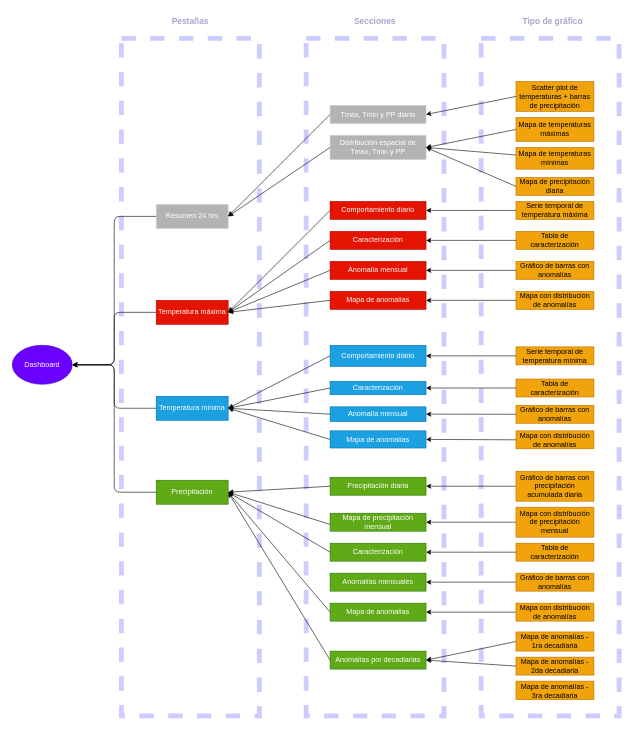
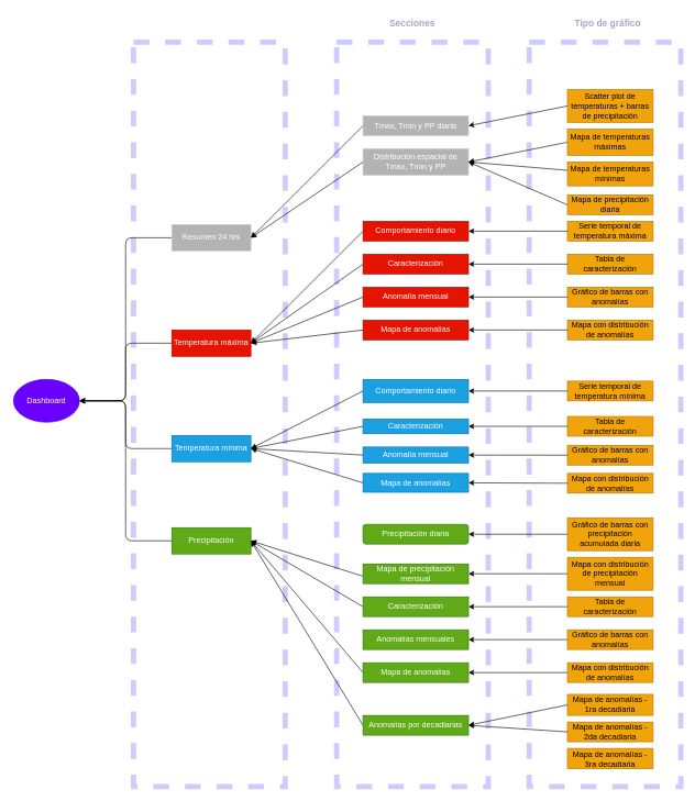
  <mxCell id="0" />
  <mxCell id="1" parent="0" />
  <mxCell id="2" value="" style="rounded=0;whiteSpace=wrap;html=1;fillColor=none;dashed=1;strokeColor=#CCCCFF;strokeWidth=8;" parent="1" vertex="1"><mxGeometry x="202" y="63" width="230" height="1130" as="geometry" /></mxCell>
  <mxCell id="3" value="" style="rounded=0;whiteSpace=wrap;html=1;fillColor=none;dashed=1;strokeColor=#CCCCFF;strokeWidth=8;" parent="1" vertex="1"><mxGeometry x="510" y="63" width="230" height="1130" as="geometry" /></mxCell>
  <mxCell id="4" value="" style="rounded=0;whiteSpace=wrap;html=1;fillColor=none;dashed=1;strokeColor=#CCCCFF;strokeWidth=8;" parent="1" vertex="1"><mxGeometry x="802" y="63" width="230" height="1130" as="geometry" /></mxCell>
  <mxCell id="5" value="" style="html=1;strokeColor=#000000;edgeStyle=elbowEdgeStyle;" parent="1" source="10" target="9" edge="1"><mxGeometry relative="1" as="geometry" /></mxCell>
  <mxCell id="6" value="" style="edgeStyle=elbowEdgeStyle;html=1;strokeColor=#030303;exitX=0;exitY=0.5;exitDx=0;exitDy=0;" parent="1" source="11" target="9" edge="1"><mxGeometry relative="1" as="geometry" /></mxCell>
  <mxCell id="7" value="" style="edgeStyle=elbowEdgeStyle;html=1;strokeColor=#030303;" parent="1" source="17" target="9" edge="1"><mxGeometry relative="1" as="geometry" /></mxCell>
  <mxCell id="8" value="" style="edgeStyle=elbowEdgeStyle;html=1;strokeColor=#080808;" parent="1" source="18" target="9" edge="1"><mxGeometry relative="1" as="geometry" /></mxCell>
  <mxCell id="9" value="Dashboard" style="ellipse;whiteSpace=wrap;html=1;fillColor=#6a00ff;fontColor=#ffffff;strokeColor=#3700CC;" parent="1" vertex="1"><mxGeometry x="20" y="575" width="100" height="65" as="geometry" /></mxCell>
  <mxCell id="10" value="Resumen 24 hrs" style="whiteSpace=wrap;html=1;fillColor=#B3B3B3;strokeColor=#CCCCCC;fontColor=#ffffff;" parent="1" vertex="1"><mxGeometry x="260" y="340" width="120" height="40" as="geometry" /></mxCell>
  <mxCell id="11" value="Temperatura máxima" style="whiteSpace=wrap;html=1;fillColor=#e51400;strokeColor=#B20000;fontColor=#ffffff;" parent="1" vertex="1"><mxGeometry x="260" y="500" width="120" height="40" as="geometry" /></mxCell>
- <mxCell id="12" value="" style="edgeStyle=none;html=1;strokeColor=#030303;fontColor=#FFFFFF;entryX=1;entryY=0.5;entryDx=0;entryDy=0;exitX=0;exitY=0.5;exitDx=0;exitDy=0;" parent="1" source="43" target="17" edge="1"><mxGeometry relative="1" as="geometry" /></mxCell>
  <mxCell id="13" style="edgeStyle=none;html=1;exitX=0;exitY=0.5;exitDx=0;exitDy=0;entryX=1;entryY=0.5;entryDx=0;entryDy=0;strokeColor=#030303;fontColor=#FFFFFF;" parent="1" source="49" target="17" edge="1"><mxGeometry relative="1" as="geometry" /></mxCell>
  <mxCell id="14" style="edgeStyle=none;html=1;exitX=0;exitY=0.5;exitDx=0;exitDy=0;strokeColor=#030303;fontColor=#FFFFFF;entryX=1;entryY=0.5;entryDx=0;entryDy=0;" parent="1" source="50" target="17" edge="1"><mxGeometry relative="1" as="geometry"><mxPoint x="560" y="965" as="sourcePoint" /></mxGeometry></mxCell>
  <mxCell id="15" style="edgeStyle=none;html=1;exitX=0;exitY=0.5;exitDx=0;exitDy=0;entryX=1;entryY=0.5;entryDx=0;entryDy=0;strokeColor=#030303;fontColor=#FFFFFF;" parent="1" source="45" target="17" edge="1"><mxGeometry relative="1" as="geometry" /></mxCell>
  <mxCell id="16" style="edgeStyle=none;html=1;exitX=-0.001;exitY=0.622;exitDx=0;exitDy=0;entryX=1;entryY=0.5;entryDx=0;entryDy=0;strokeColor=#030303;fontColor=#FFFFFF;exitPerimeter=0;" parent="1" source="71" target="17" edge="1"><mxGeometry relative="1" as="geometry" /></mxCell>
  <mxCell id="17" value="Precipitación" style="whiteSpace=wrap;html=1;fillColor=#60a917;fontColor=#ffffff;strokeColor=#2D7600;" parent="1" vertex="1"><mxGeometry x="260" y="800" width="120" height="40" as="geometry" /></mxCell>
  <mxCell id="18" value="Temperatura mínima" style="whiteSpace=wrap;html=1;fillColor=#1ba1e2;strokeColor=#006EAF;fontColor=#ffffff;" parent="1" vertex="1"><mxGeometry x="260" y="660" width="120" height="40" as="geometry" /></mxCell>
  <mxCell id="19" value="" style="group;" parent="1" vertex="1" connectable="0"><mxGeometry x="550" y="575" width="160" height="171.3" as="geometry" /></mxCell>
  <mxCell id="20" value="Comportamiento diario" style="whiteSpace=wrap;html=1;fillColor=#1ba1e2;strokeColor=#006EAF;fontColor=#ffffff;" parent="19" vertex="1"><mxGeometry width="160" height="35.2" as="geometry" /></mxCell>
  <mxCell id="21" value="Caracterización" style="whiteSpace=wrap;html=1;fillColor=#1ba1e2;strokeColor=#006EAF;fontColor=#ffffff;" parent="19" vertex="1"><mxGeometry y="60" width="160" height="22.44" as="geometry" /></mxCell>
  <mxCell id="22" value="Anomalía mensual" style="rounded=0;whiteSpace=wrap;html=1;strokeColor=#006EAF;fontColor=#ffffff;fillColor=#1ba1e2;" parent="19" vertex="1"><mxGeometry y="102.603" width="160" height="24.487" as="geometry" /></mxCell>
  <mxCell id="23" value="Mapa de anomalías" style="whiteSpace=wrap;html=1;fillColor=#1ba1e2;strokeColor=#006EAF;fontColor=#ffffff;" parent="19" vertex="1"><mxGeometry y="142.604" width="160" height="28.696" as="geometry" /></mxCell>
  <mxCell id="24" value="" style="group;" parent="1" vertex="1" connectable="0"><mxGeometry x="550" y="335" width="160" height="180" as="geometry" /></mxCell>
  <mxCell id="25" value="Comportamiento diario" style="whiteSpace=wrap;html=1;fillColor=#e51400;strokeColor=#B20000;fontColor=#ffffff;" parent="24" vertex="1"><mxGeometry width="160" height="30" as="geometry" /></mxCell>
  <mxCell id="26" value="Caracterización" style="whiteSpace=wrap;html=1;fillColor=#e51400;strokeColor=#B20000;fontColor=#ffffff;" parent="24" vertex="1"><mxGeometry y="50" width="160" height="30" as="geometry" /></mxCell>
  <mxCell id="27" value="Anomalía mensual" style="rounded=0;whiteSpace=wrap;html=1;strokeColor=#B20000;fontColor=#ffffff;fillColor=#e51400;" parent="24" vertex="1"><mxGeometry y="100" width="160" height="30" as="geometry" /></mxCell>
  <mxCell id="28" value="Mapa de anomalías" style="whiteSpace=wrap;html=1;fillColor=#e51400;strokeColor=#B20000;fontColor=#ffffff;" parent="24" vertex="1"><mxGeometry y="150" width="160" height="30" as="geometry" /></mxCell>
  <mxCell id="29" value="" style="group;" parent="1" vertex="1" connectable="0"><mxGeometry x="550" y="175" width="160" height="90" as="geometry" /></mxCell>
  <mxCell id="30" value="Tmax, Tmin y PP diaria" style="whiteSpace=wrap;html=1;fillColor=#B3B3B3;strokeColor=#CCCCCC;fontColor=#FFFFFF;" parent="29" vertex="1"><mxGeometry width="160" height="30" as="geometry" /></mxCell>
  <mxCell id="31" value="Distribución espacial de Tmax, Tmin y PP" style="whiteSpace=wrap;html=1;fillColor=#B3B3B3;strokeColor=#CCCCCC;fontColor=#FFFFFF;" parent="29" vertex="1"><mxGeometry y="50" width="160" height="40" as="geometry" /></mxCell>
  <mxCell id="32" value="" style="edgeStyle=none;html=1;strokeColor=#030303;fontColor=#FFFFFF;entryX=1;entryY=0.5;entryDx=0;entryDy=0;" parent="1" source="56" target="31" edge="1"><mxGeometry relative="1" as="geometry" /></mxCell>
  <mxCell id="33" style="edgeStyle=none;html=1;exitX=0;exitY=0.5;exitDx=0;exitDy=0;entryX=1;entryY=0.5;entryDx=0;entryDy=0;strokeColor=#030303;fontColor=#FFFFFF;" parent="1" source="57" target="31" edge="1"><mxGeometry relative="1" as="geometry" /></mxCell>
  <mxCell id="34" style="edgeStyle=none;html=1;exitX=0;exitY=0.5;exitDx=0;exitDy=0;entryX=1;entryY=0.5;entryDx=0;entryDy=0;strokeColor=#030303;fontColor=#FFFFFF;" parent="1" source="55" target="31" edge="1"><mxGeometry relative="1" as="geometry" /></mxCell>
  <mxCell id="35" value="Scatter plot de temperaturas + barras de precipitación" style="whiteSpace=wrap;html=1;fillColor=#f0a30a;strokeColor=#BD7000;fontColor=#000000;" parent="1" vertex="1"><mxGeometry x="860" y="135" width="130" height="50" as="geometry" /></mxCell>
  <mxCell id="36" style="edgeStyle=none;html=1;exitX=0;exitY=0.5;exitDx=0;exitDy=0;entryX=1;entryY=0.5;entryDx=0;entryDy=0;strokeColor=#030303;fontColor=#FFFFFF;" parent="1" source="35" target="30" edge="1"><mxGeometry relative="1" as="geometry" /></mxCell>
  <mxCell id="37" value="" style="group;" parent="1" vertex="1" connectable="0"><mxGeometry x="860" y="340" width="130" height="170" as="geometry" /></mxCell>
  <mxCell id="38" value="Serie temporal de temperatura máxima" style="whiteSpace=wrap;html=1;fillColor=#f0a30a;strokeColor=#BD7000;fontColor=#000000;" parent="37" vertex="1"><mxGeometry y="-5" width="130" height="30" as="geometry" /></mxCell>
  <mxCell id="39" value="Tabla de caracterización" style="whiteSpace=wrap;html=1;fillColor=#f0a30a;strokeColor=#BD7000;fontColor=#000000;" parent="37" vertex="1"><mxGeometry y="45" width="130" height="30" as="geometry" /></mxCell>
  <mxCell id="40" value="Gráfico de barras con anomalías" style="whiteSpace=wrap;html=1;fillColor=#f0a30a;strokeColor=#BD7000;fontColor=#000000;" parent="37" vertex="1"><mxGeometry y="95" width="130" height="30" as="geometry" /></mxCell>
  <mxCell id="41" value="Mapa con distribución de anomalías" style="whiteSpace=wrap;html=1;fillColor=#f0a30a;strokeColor=#BD7000;fontColor=#000000;" parent="37" vertex="1"><mxGeometry y="145" width="130" height="30" as="geometry" /></mxCell>
  <mxCell id="42" style="edgeStyle=none;html=1;exitX=0;exitY=0.5;exitDx=0;exitDy=0;entryX=1;entryY=0.5;entryDx=0;entryDy=0;strokeColor=#030303;fontColor=#FFFFFF;" parent="1" source="66" target="43" edge="1"><mxGeometry relative="1" as="geometry" /></mxCell>
- <mxCell id="43" value="Precipitación diaria" style="whiteSpace=wrap;html=1;fillColor=#60a917;strokeColor=#2D7600;fontColor=#ffffff;" parent="1" vertex="1"><mxGeometry x="550" y="795" width="160" height="30" as="geometry" /></mxCell>
+ <mxCell id="43" value="Precipitación diaria" style="whiteSpace=wrap;html=1;fillColor=#60a917;strokeColor=#2D7600;fontColor=#ffffff;rounded=1;" parent="1" vertex="1"><mxGeometry x="550" y="795" width="160" height="30" as="geometry" /></mxCell>
  <mxCell id="44" style="edgeStyle=none;html=1;exitX=0;exitY=0.5;exitDx=0;exitDy=0;entryX=1;entryY=0.5;entryDx=0;entryDy=0;strokeColor=#030303;fontColor=#FFFFFF;" parent="1" source="67" target="45" edge="1"><mxGeometry relative="1" as="geometry" /></mxCell>
  <mxCell id="45" value="Caracterización" style="whiteSpace=wrap;html=1;fillColor=#60a917;strokeColor=#2D7600;fontColor=#ffffff;" parent="1" vertex="1"><mxGeometry x="550" y="905" width="160" height="30" as="geometry" /></mxCell>
  <mxCell id="46" style="edgeStyle=none;html=1;exitX=0;exitY=0.5;exitDx=0;exitDy=0;entryX=1;entryY=0.5;entryDx=0;entryDy=0;strokeColor=#030303;fontColor=#FFFFFF;" parent="1" source="68" target="47" edge="1"><mxGeometry relative="1" as="geometry" /></mxCell>
  <mxCell id="47" value="Anomalías mensuales" style="whiteSpace=wrap;html=1;fillColor=#60a917;strokeColor=#2D7600;fontColor=#ffffff;" parent="1" vertex="1"><mxGeometry x="550" y="955" width="160" height="30" as="geometry" /></mxCell>
  <mxCell id="48" style="edgeStyle=none;html=1;exitX=0;exitY=0.5;exitDx=0;exitDy=0;entryX=1;entryY=0.5;entryDx=0;entryDy=0;strokeColor=#030303;fontColor=#FFFFFF;" parent="1" source="69" target="49" edge="1"><mxGeometry relative="1" as="geometry" /></mxCell>
  <mxCell id="49" value="Mapa de anomalías" style="whiteSpace=wrap;html=1;fillColor=#60a917;strokeColor=#2D7600;fontColor=#ffffff;" parent="1" vertex="1"><mxGeometry x="550" y="1005" width="160" height="30" as="geometry" /></mxCell>
  <mxCell id="50" value="Anomalías por decadiarias" style="rounded=0;whiteSpace=wrap;html=1;strokeColor=#2D7600;fontColor=#ffffff;fillColor=#60a917;" parent="1" vertex="1"><mxGeometry x="550" y="1085" width="160" height="30" as="geometry" /></mxCell>
  <mxCell id="51" value="" style="group;" parent="1" vertex="1" connectable="0"><mxGeometry x="860" y="1065" width="130" height="101" as="geometry" /></mxCell>
  <mxCell id="52" value="Mapa de anomalías - 2da decadiaria" style="whiteSpace=wrap;html=1;fillColor=#f0a30a;strokeColor=#BD7000;fontColor=#000000;" parent="51" vertex="1"><mxGeometry y="30" width="130" height="30" as="geometry" /></mxCell>
  <mxCell id="53" value="Mapa de anomalías - 1ra decadiaria" style="whiteSpace=wrap;html=1;fillColor=#f0a30a;strokeColor=#BD7000;fontColor=#000000;" parent="51" vertex="1"><mxGeometry y="-12" width="130" height="32" as="geometry" /></mxCell>
  <mxCell id="54" value="Mapa de anomalías - 3ra decadiaria" style="whiteSpace=wrap;html=1;fillColor=#f0a30a;strokeColor=#BD7000;fontColor=#000000;" parent="51" vertex="1"><mxGeometry y="70" width="130" height="31" as="geometry" /></mxCell>
  <mxCell id="55" value="Mapa de precipitación diaria" style="whiteSpace=wrap;html=1;fillColor=#f0a30a;strokeColor=#BD7000;fontColor=#000000;" parent="1" vertex="1"><mxGeometry x="860" y="295" width="130" height="30" as="geometry" /></mxCell>
  <mxCell id="56" value="Mapa de temperaturas mínimas" style="whiteSpace=wrap;html=1;fillColor=#f0a30a;strokeColor=#BD7000;fontColor=#000000;" parent="1" vertex="1"><mxGeometry x="860" y="245" width="130" height="36.25" as="geometry" /></mxCell>
  <mxCell id="57" value="Mapa de temperaturas máximas" style="whiteSpace=wrap;html=1;fillColor=#f0a30a;strokeColor=#BD7000;fontColor=#000000;" parent="1" vertex="1"><mxGeometry x="860" y="195" width="130" height="40" as="geometry" /></mxCell>
  <mxCell id="58" value="Serie temporal de temperatura mínima" style="whiteSpace=wrap;html=1;fillColor=#f0a30a;strokeColor=#BD7000;fontColor=#000000;" parent="1" vertex="1"><mxGeometry x="860" y="577.6" width="130" height="30" as="geometry" /></mxCell>
  <mxCell id="59" value="Tabla de caracterización" style="whiteSpace=wrap;html=1;fillColor=#f0a30a;strokeColor=#BD7000;fontColor=#000000;" parent="1" vertex="1"><mxGeometry x="860" y="631.22" width="130" height="30" as="geometry" /></mxCell>
  <mxCell id="60" value="Gráfico de barras con anomalías" style="whiteSpace=wrap;html=1;fillColor=#f0a30a;strokeColor=#BD7000;fontColor=#000000;" parent="1" vertex="1"><mxGeometry x="860" y="675" width="130" height="30" as="geometry" /></mxCell>
  <mxCell id="61" value="Mapa con distribución de anomalías" style="whiteSpace=wrap;html=1;fillColor=#f0a30a;strokeColor=#BD7000;fontColor=#000000;" parent="1" vertex="1"><mxGeometry x="860" y="717.6" width="130" height="30" as="geometry" /></mxCell>
  <mxCell id="62" style="edgeStyle=none;html=1;exitX=0;exitY=0.5;exitDx=0;exitDy=0;entryX=1;entryY=0.5;entryDx=0;entryDy=0;strokeColor=#030303;fontColor=#FFFFFF;" parent="1" source="58" target="20" edge="1"><mxGeometry relative="1" as="geometry" /></mxCell>
  <mxCell id="63" style="edgeStyle=none;html=1;exitX=0;exitY=0.5;exitDx=0;exitDy=0;entryX=1;entryY=0.5;entryDx=0;entryDy=0;strokeColor=#030303;fontColor=#FFFFFF;" parent="1" source="59" target="21" edge="1"><mxGeometry relative="1" as="geometry" /></mxCell>
  <mxCell id="64" style="edgeStyle=none;html=1;exitX=0;exitY=0.5;exitDx=0;exitDy=0;entryX=1;entryY=0.5;entryDx=0;entryDy=0;strokeColor=#030303;fontColor=#FFFFFF;" parent="1" source="60" target="22" edge="1"><mxGeometry relative="1" as="geometry" /></mxCell>
  <mxCell id="65" style="edgeStyle=none;html=1;exitX=0;exitY=0.5;exitDx=0;exitDy=0;entryX=1;entryY=0.5;entryDx=0;entryDy=0;strokeColor=#030303;fontColor=#FFFFFF;" parent="1" source="61" target="23" edge="1"><mxGeometry relative="1" as="geometry" /></mxCell>
  <mxCell id="66" value="Gráfico de barras con precipitación acumulada diaria" style="whiteSpace=wrap;html=1;fillColor=#f0a30a;strokeColor=#BD7000;fontColor=#000000;" parent="1" vertex="1"><mxGeometry x="860" y="785" width="130" height="50" as="geometry" /></mxCell>
  <mxCell id="67" value="Tabla de caracterización" style="whiteSpace=wrap;html=1;fillColor=#f0a30a;strokeColor=#BD7000;fontColor=#000000;" parent="1" vertex="1"><mxGeometry x="860" y="905" width="130" height="30" as="geometry" /></mxCell>
  <mxCell id="68" value="Gráfico de barras con anomalías" style="whiteSpace=wrap;html=1;fillColor=#f0a30a;strokeColor=#BD7000;fontColor=#000000;" parent="1" vertex="1"><mxGeometry x="860" y="955" width="130" height="30" as="geometry" /></mxCell>
  <mxCell id="69" value="Mapa con distribución de anomalías" style="whiteSpace=wrap;html=1;fillColor=#f0a30a;strokeColor=#BD7000;fontColor=#000000;" parent="1" vertex="1"><mxGeometry x="860" y="1005" width="130" height="30" as="geometry" /></mxCell>
  <mxCell id="70" style="edgeStyle=none;html=1;exitX=0;exitY=0.5;exitDx=0;exitDy=0;entryX=1;entryY=0.5;entryDx=0;entryDy=0;strokeColor=#030303;fontColor=#FFFFFF;" parent="1" source="72" target="71" edge="1"><mxGeometry relative="1" as="geometry" /></mxCell>
  <mxCell id="71" value="Mapa de precipitación mensual" style="rounded=0;whiteSpace=wrap;html=1;strokeColor=#2D7600;fontColor=#ffffff;fillColor=#60a917;" parent="1" vertex="1"><mxGeometry x="550" y="855" width="160" height="30" as="geometry" /></mxCell>
  <mxCell id="72" value="Mapa con distribución de precipitación mensual" style="whiteSpace=wrap;html=1;fillColor=#f0a30a;strokeColor=#BD7000;fontColor=#000000;" parent="1" vertex="1"><mxGeometry x="860" y="845" width="130" height="50" as="geometry" /></mxCell>
- <mxCell id="73" value="&lt;font size=&quot;1&quot; color=&quot;#a5a5cf&quot;&gt;&lt;b style=&quot;font-size: 14px;&quot;&gt;Pestañas&lt;/b&gt;&lt;/font&gt;" style="text;html=1;strokeColor=none;fillColor=none;align=center;verticalAlign=middle;whiteSpace=wrap;rounded=1;shadow=0;glass=0;" parent="1" vertex="1"><mxGeometry x="287" y="20" width="60" height="30" as="geometry" /></mxCell>
  <mxCell id="74" value="&lt;font size=&quot;1&quot; color=&quot;#a5a5cf&quot;&gt;&lt;b style=&quot;font-size: 14px;&quot;&gt;Secciones&lt;/b&gt;&lt;/font&gt;" style="text;html=1;strokeColor=none;fillColor=none;align=center;verticalAlign=middle;whiteSpace=wrap;rounded=1;shadow=0;glass=0;" parent="1" vertex="1"><mxGeometry x="595" y="20" width="60" height="30" as="geometry" /></mxCell>
  <mxCell id="75" value="&lt;font size=&quot;1&quot; color=&quot;#a5a5cf&quot;&gt;&lt;b style=&quot;font-size: 14px;&quot;&gt;Tipo de gráfico&lt;/b&gt;&lt;/font&gt;" style="text;html=1;strokeColor=none;fillColor=none;align=center;verticalAlign=middle;whiteSpace=wrap;rounded=1;shadow=0;glass=0;" parent="1" vertex="1"><mxGeometry x="839" y="20" width="165" height="30" as="geometry" /></mxCell>
  <mxCell id="76" value="" style="edgeStyle=none;html=1;strokeColor=#030303;exitX=0;exitY=0.5;exitDx=0;exitDy=0;entryX=1;entryY=0.5;entryDx=0;entryDy=0;" parent="1" source="30" target="10" edge="1"><mxGeometry relative="1" as="geometry" /></mxCell>
  <mxCell id="77" value="" style="edgeStyle=none;html=1;strokeColor=#030303;exitX=0;exitY=0.5;exitDx=0;exitDy=0;entryX=1;entryY=0.5;entryDx=0;entryDy=0;" parent="1" source="31" target="10" edge="1"><mxGeometry relative="1" as="geometry" /></mxCell>
  <mxCell id="78" style="edgeStyle=none;html=1;exitX=0;exitY=0.5;exitDx=0;exitDy=0;strokeColor=#030303;fontColor=#FFFFFF;entryX=1;entryY=0.5;entryDx=0;entryDy=0;" parent="1" source="28" target="11" edge="1"><mxGeometry relative="1" as="geometry"><mxPoint x="380" y="530" as="targetPoint" /></mxGeometry></mxCell>
  <mxCell id="79" style="edgeStyle=none;html=1;exitX=0;exitY=0.5;exitDx=0;exitDy=0;strokeColor=#030303;fontColor=#FFFFFF;entryX=1;entryY=0.5;entryDx=0;entryDy=0;" parent="1" source="27" target="11" edge="1"><mxGeometry relative="1" as="geometry"><mxPoint x="560" y="585" as="sourcePoint" /></mxGeometry></mxCell>
  <mxCell id="80" value="" style="edgeStyle=none;html=1;strokeColor=#030303;fontColor=#FFFFFF;entryX=1;entryY=0.5;entryDx=0;entryDy=0;exitX=0;exitY=0.5;exitDx=0;exitDy=0;" parent="1" source="26" target="11" edge="1"><mxGeometry relative="1" as="geometry"><mxPoint x="480" y="505" as="targetPoint" /></mxGeometry></mxCell>
  <mxCell id="81" value="" style="edgeStyle=none;html=1;strokeColor=#030303;fontColor=#FFFFFF;exitX=0;exitY=0.5;exitDx=0;exitDy=0;entryX=1;entryY=0.5;entryDx=0;entryDy=0;" parent="1" source="25" target="11" edge="1"><mxGeometry relative="1" as="geometry" /></mxCell>
  <mxCell id="82" style="edgeStyle=none;html=1;exitX=0;exitY=0.5;exitDx=0;exitDy=0;entryX=1;entryY=0.5;entryDx=0;entryDy=0;strokeColor=#030303;fontColor=#FFFFFF;" parent="1" source="20" target="18" edge="1"><mxGeometry relative="1" as="geometry" /></mxCell>
  <mxCell id="83" style="edgeStyle=none;html=1;exitX=0;exitY=0.5;exitDx=0;exitDy=0;entryX=1;entryY=0.5;entryDx=0;entryDy=0;strokeColor=#030303;fontColor=#FFFFFF;" parent="1" source="21" target="18" edge="1"><mxGeometry relative="1" as="geometry" /></mxCell>
  <mxCell id="84" style="edgeStyle=none;html=1;exitX=0;exitY=0.5;exitDx=0;exitDy=0;entryX=1;entryY=0.5;entryDx=0;entryDy=0;strokeColor=#030303;fontColor=#FFFFFF;" parent="1" source="22" target="18" edge="1"><mxGeometry relative="1" as="geometry" /></mxCell>
  <mxCell id="85" style="edgeStyle=none;html=1;exitX=0;exitY=0.5;exitDx=0;exitDy=0;entryX=1;entryY=0.5;entryDx=0;entryDy=0;strokeColor=#030303;fontColor=#FFFFFF;" parent="1" source="23" target="18" edge="1"><mxGeometry relative="1" as="geometry" /></mxCell>
  <mxCell id="86" style="edgeStyle=none;html=1;exitX=0;exitY=0.5;exitDx=0;exitDy=0;entryX=1;entryY=0.5;entryDx=0;entryDy=0;strokeColor=#030303;fontColor=#FFFFFF;" parent="1" source="38" target="25" edge="1"><mxGeometry relative="1" as="geometry" /></mxCell>
  <mxCell id="87" style="edgeStyle=none;html=1;exitX=0;exitY=0.5;exitDx=0;exitDy=0;entryX=1;entryY=0.5;entryDx=0;entryDy=0;strokeColor=#030303;fontColor=#FFFFFF;" parent="1" source="39" target="26" edge="1"><mxGeometry relative="1" as="geometry" /></mxCell>
  <mxCell id="88" style="edgeStyle=none;html=1;strokeColor=#030303;fontColor=#FFFFFF;entryX=1;entryY=0.5;entryDx=0;entryDy=0;" parent="1" source="40" target="27" edge="1"><mxGeometry relative="1" as="geometry" /></mxCell>
  <mxCell id="89" style="edgeStyle=none;html=1;exitX=0;exitY=0.5;exitDx=0;exitDy=0;entryX=1;entryY=0.5;entryDx=0;entryDy=0;strokeColor=#030303;fontColor=#FFFFFF;" parent="1" source="41" target="28" edge="1"><mxGeometry relative="1" as="geometry" /></mxCell>
  <mxCell id="90" style="edgeStyle=none;html=1;exitX=0;exitY=0.5;exitDx=0;exitDy=0;entryX=1;entryY=0.5;entryDx=0;entryDy=0;strokeColor=#030303;fontColor=#FFFFFF;" parent="1" source="53" target="50" edge="1"><mxGeometry relative="1" as="geometry" /></mxCell>
  <mxCell id="91" style="edgeStyle=none;html=1;exitX=0;exitY=0.5;exitDx=0;exitDy=0;entryX=1;entryY=0.5;entryDx=0;entryDy=0;strokeColor=#030303;fontColor=#FFFFFF;" parent="1" source="52" target="50" edge="1"><mxGeometry relative="1" as="geometry" /></mxCell>
